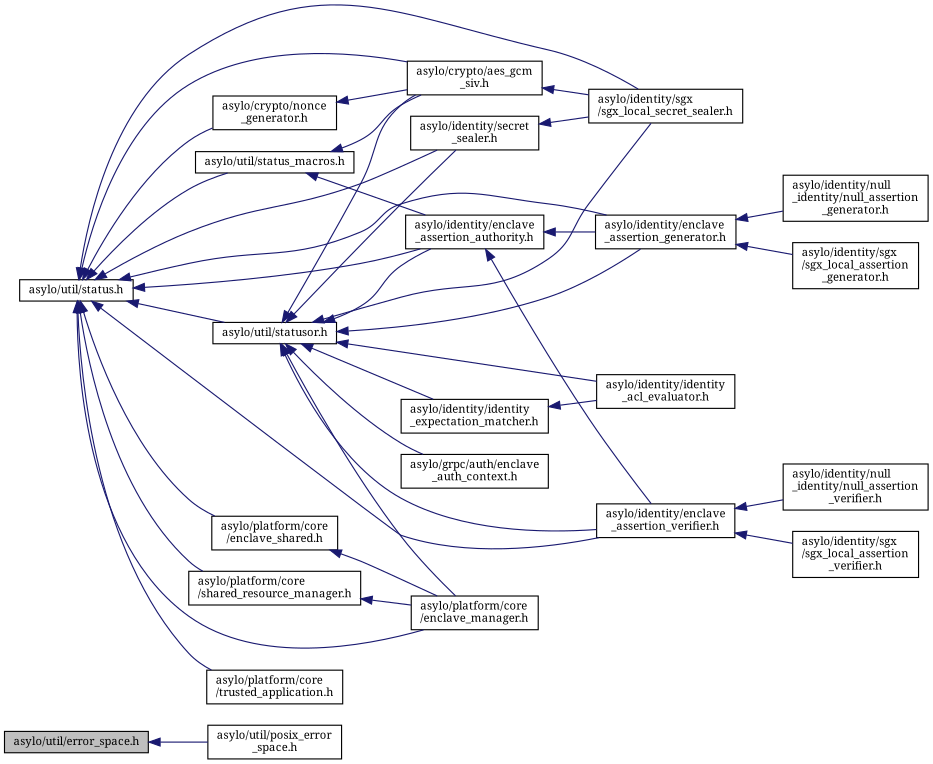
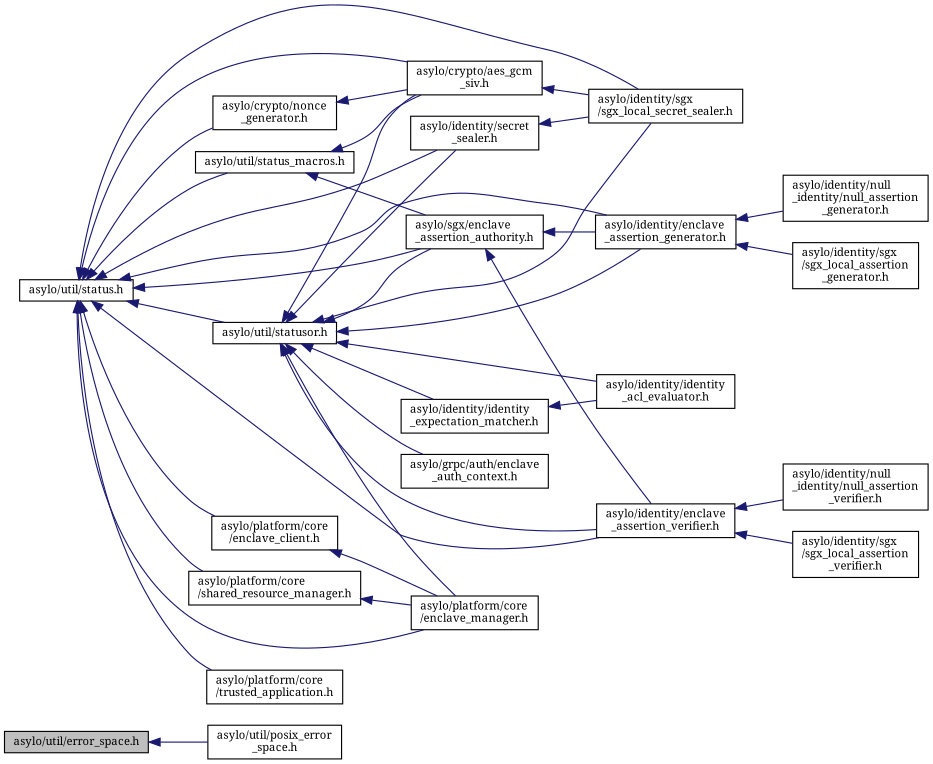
  digraph {
    fontname="Noto Serif"
    rankdir=LR
    node [color=black fillcolor=white fontname="Noto Serif" fontsize=10 shape=record style=filled]
    edge [color=midnightblue dir=back fontname="Noto Serif" fontsize=10 labelfontname=Helvetica labelfontsize=10 style=solid]
    n1 [fillcolor=grey75 fontcolor=black height=0.2 label="asylo/util/error_space.h" width=0.4]
    n2 [height=0.2 label="asylo/util/posix_error\l_space.h" width=0.4]
    n3 [height=0.2 label="asylo/util/status.h" width=0.4]
    n4 [height=0.2 label="asylo/crypto/nonce\l_generator.h" width=0.4]
    n5 [height=0.2 label="asylo/crypto/aes_gcm\l_siv.h" width=0.4]
    n6 [height=0.2 label="asylo/identity/sgx\l/sgx_local_secret_sealer.h" width=0.4]
    n7 [height=0.2 label="asylo/util/status_macros.h" width=0.4]
-   n8 [height=0.2 label="asylo/identity/enclave\l_assertion_authority.h" width=0.4]
+   n8 [height=0.2 label="asylo/sgx/enclave\l_assertion_authority.h" width=0.4]
    n9 [height=0.2 label="asylo/identity/enclave\l_assertion_generator.h" width=0.4]
    n10 [height=0.2 label="asylo/identity/enclave\l_assertion_verifier.h" width=0.4]
    n11 [height=0.2 label="asylo/util/statusor.h" width=0.4]
    n12 [height=0.2 label="asylo/identity/secret\l_sealer.h" width=0.4]
    n13 [height=0.2 label="asylo/platform/core\l/enclave_manager.h" width=0.4]
-   n14 [height=0.2 label="asylo/platform/core\l/enclave_shared.h" width=0.4]
+   n14 [height=0.2 label="asylo/platform/core\l/enclave_client.h" width=0.4]
    n15 [height=0.2 label="asylo/platform/core\l/shared_resource_manager.h" width=0.4]
    n16 [height=0.2 label="asylo/platform/core\l/trusted_application.h" width=0.4]
    n17 [height=0.2 label="asylo/identity/null\l_identity/null_assertion\l_generator.h" width=0.4]
    n18 [height=0.2 label="asylo/identity/sgx\l/sgx_local_assertion\l_generator.h" width=0.4]
    n19 [height=0.2 label="asylo/identity/null\l_identity/null_assertion\l_verifier.h" width=0.4]
    n20 [height=0.2 label="asylo/identity/sgx\l/sgx_local_assertion\l_verifier.h" width=0.4]
    n21 [height=0.2 label="asylo/grpc/auth/enclave\l_auth_context.h" width=0.4]
    n22 [height=0.2 label="asylo/identity/identity\l_expectation_matcher.h" width=0.4]
    n23 [height=0.2 label="asylo/identity/identity\l_acl_evaluator.h" width=0.4]
    n1 -> n2
    n3 -> n4
    n3 -> n5
    n3 -> n6
    n3 -> n7
    n3 -> n8
    n3 -> n9
    n3 -> n10
    n3 -> n11
    n3 -> n12
    n3 -> n13
    n3 -> n14
    n3 -> n15
    n3 -> n16
    n4 -> n5
    n5 -> n6
    n7 -> n5
    n7 -> n8
    n8 -> n9
    n8 -> n10
    n9 -> n17
    n9 -> n18
    n10 -> n19
    n10 -> n20
    n11 -> n5
    n11 -> n6
    n11 -> n8
    n11 -> n9
    n11 -> n10
    n11 -> n12
    n11 -> n13
    n11 -> n21
    n11 -> n22
    n11 -> n23
    n12 -> n6
    n14 -> n13
    n15 -> n13
    n22 -> n23
  }
